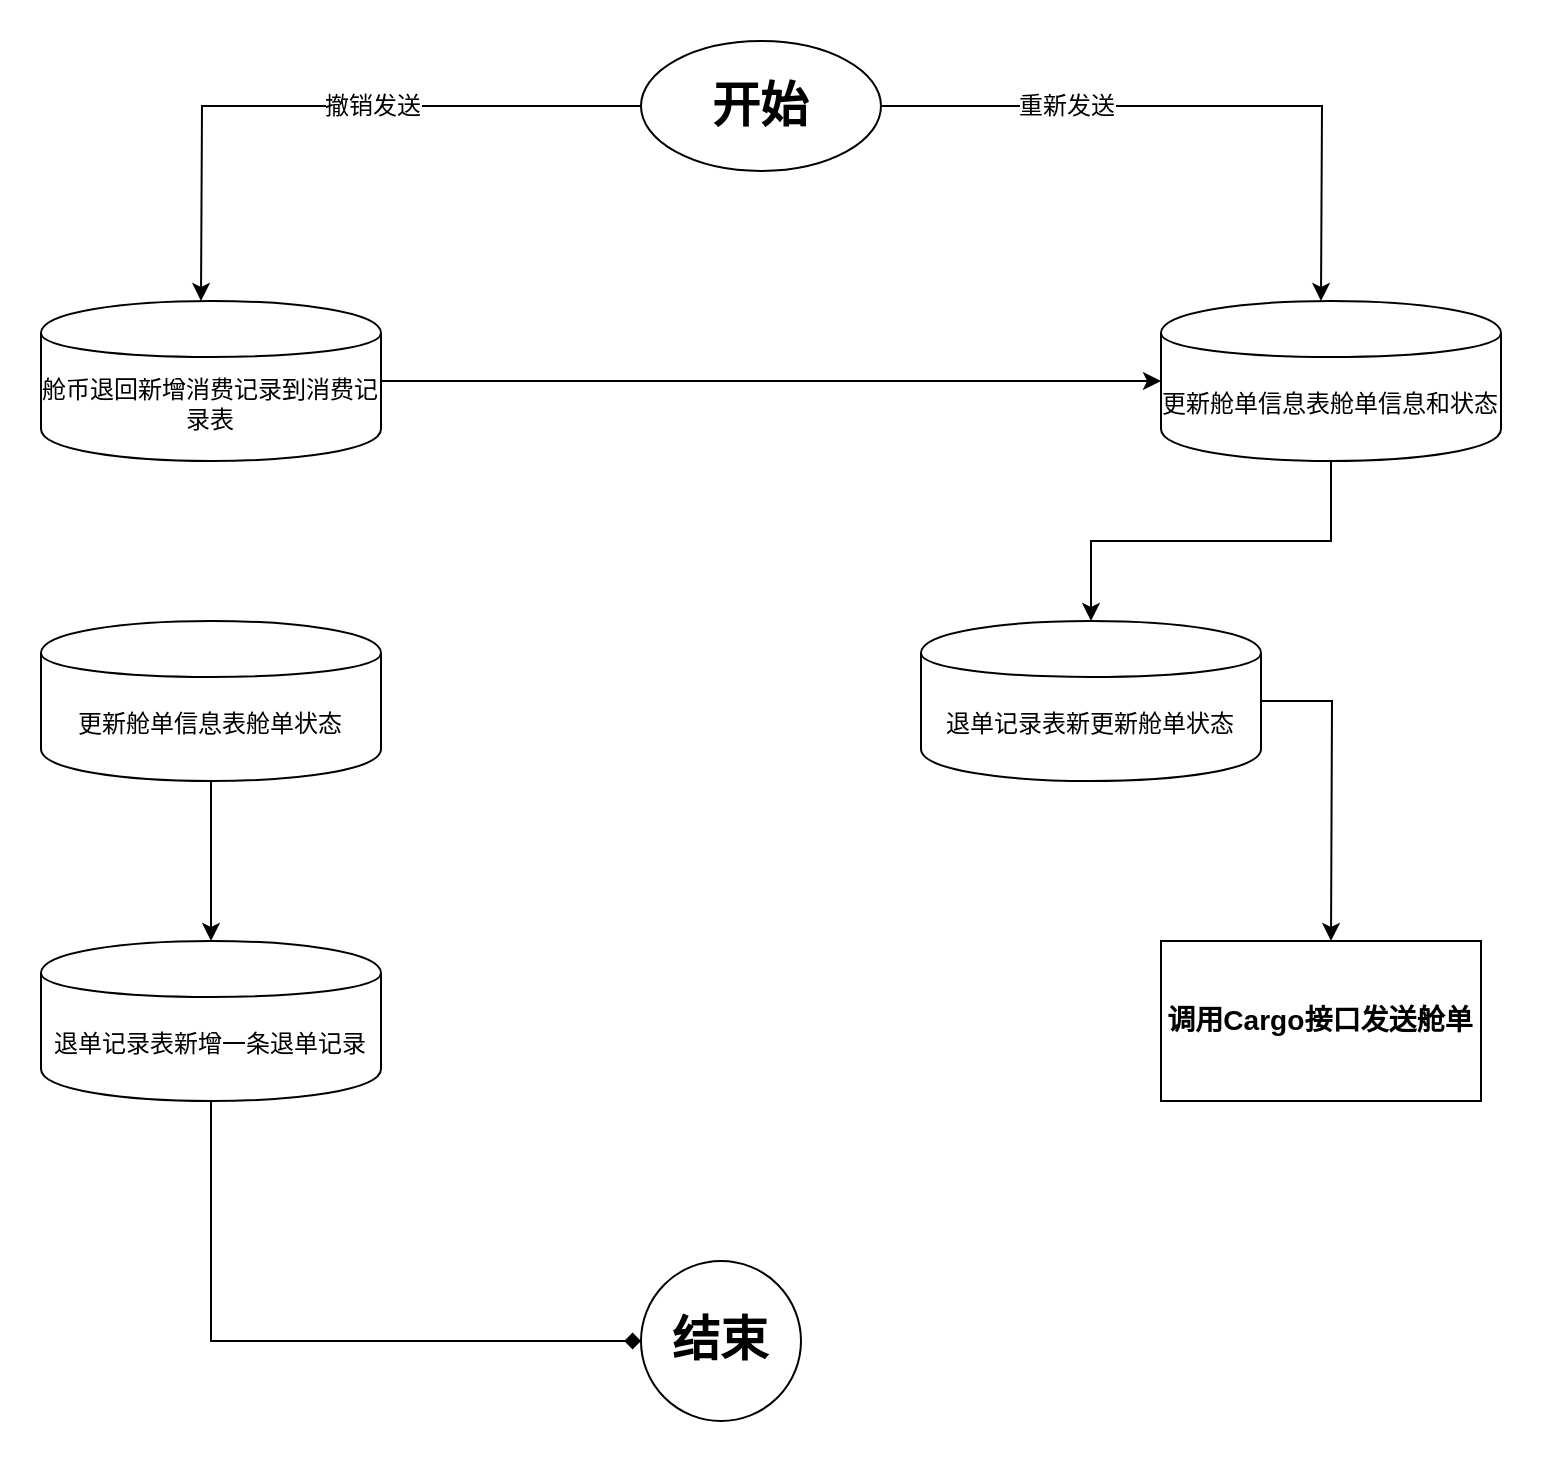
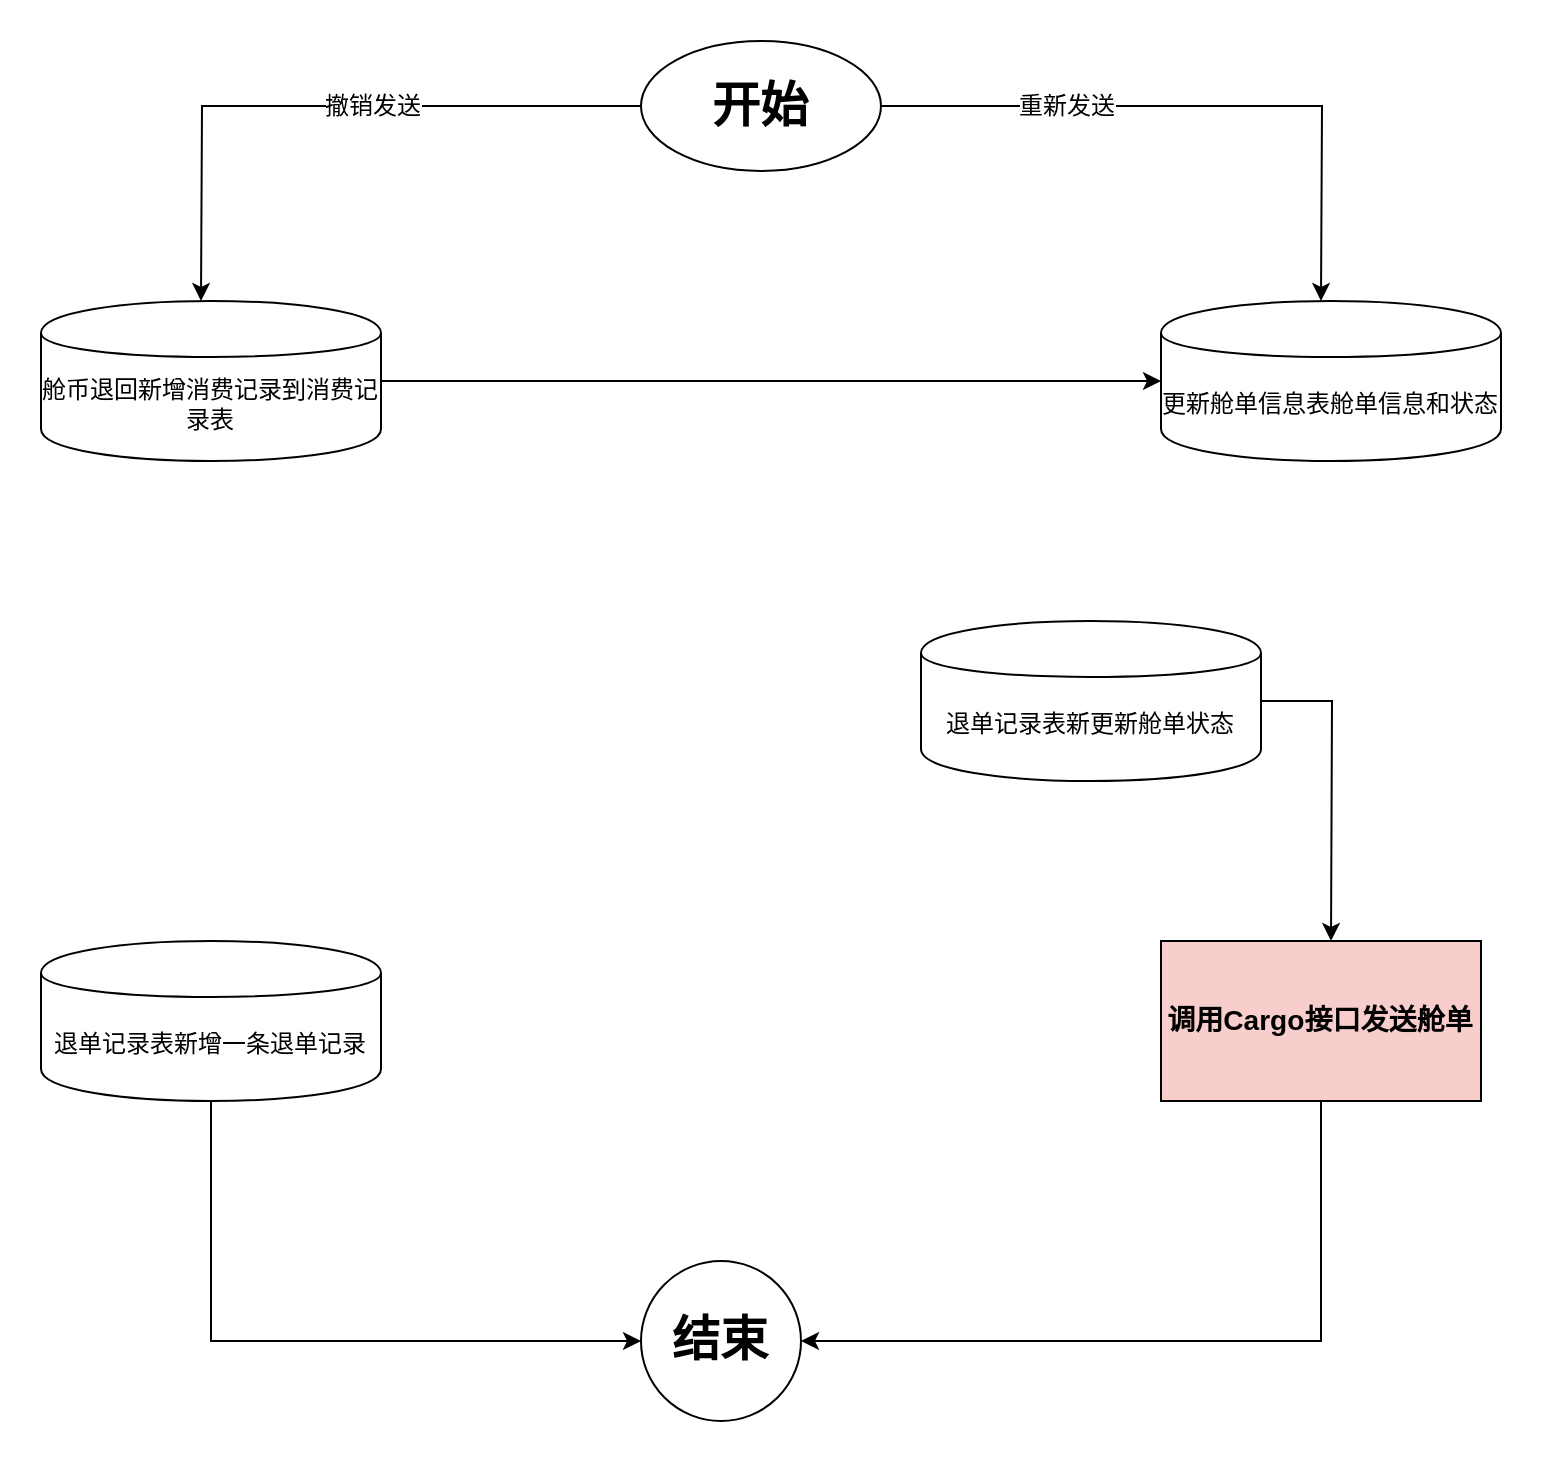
  <mxCell id="0" />
  <mxCell id="1" parent="0" />
  <mxCell id="2" style="edgeStyle=orthogonalEdgeStyle;rounded=0;orthogonalLoop=1;jettySize=auto;html=1;" edge="1" parent="1" source="6"><mxGeometry relative="1" as="geometry"><mxPoint x="660" y="150" as="targetPoint" /></mxGeometry></mxCell>
  <mxCell id="3" value="重新发送" style="text;html=1;resizable=0;points=[];align=center;verticalAlign=middle;labelBackgroundColor=#ffffff;" vertex="1" connectable="0" parent="2"><mxGeometry x="-0.419" relative="1" as="geometry"><mxPoint as="offset" /></mxGeometry></mxCell>
  <mxCell id="4" style="edgeStyle=orthogonalEdgeStyle;rounded=0;orthogonalLoop=1;jettySize=auto;html=1;" edge="1" parent="1" source="6"><mxGeometry relative="1" as="geometry"><mxPoint x="100" y="150" as="targetPoint" /></mxGeometry></mxCell>
  <mxCell id="5" value="撤销发送" style="text;html=1;resizable=0;points=[];align=center;verticalAlign=middle;labelBackgroundColor=#ffffff;" vertex="1" connectable="0" parent="4"><mxGeometry x="-0.148" relative="1" as="geometry"><mxPoint as="offset" /></mxGeometry></mxCell>
  <mxCell id="6" value="&lt;h1&gt;开始&lt;/h1&gt;" style="ellipse;whiteSpace=wrap;html=1;" vertex="1" parent="1"><mxGeometry x="320" y="20" width="120" height="65" as="geometry" /></mxCell>
  <mxCell id="7" value="" style="edgeStyle=orthogonalEdgeStyle;rounded=0;orthogonalLoop=1;jettySize=auto;html=1;" edge="1" parent="1" source="8" target="16"><mxGeometry relative="1" as="geometry" /></mxCell>
  <mxCell id="8" value="舱币退回新增消费记录到消费记录表" style="shape=cylinder;whiteSpace=wrap;html=1;boundedLbl=1;backgroundOutline=1;" vertex="1" parent="1"><mxGeometry x="20" y="150" width="170" height="80" as="geometry" /></mxCell>
- <mxCell id="9" value="" style="edgeStyle=orthogonalEdgeStyle;rounded=0;orthogonalLoop=1;jettySize=auto;html=1;" edge="1" parent="1" source="10" target="11"><mxGeometry relative="1" as="geometry" /></mxCell>
- <mxCell id="10" value="更新舱单信息表舱单状态" style="shape=cylinder;whiteSpace=wrap;html=1;boundedLbl=1;backgroundOutline=1;" vertex="1" parent="1"><mxGeometry x="20" y="310" width="170" height="80" as="geometry" /></mxCell>
  <mxCell id="11" value="退单记录表新增一条退单记录" style="shape=cylinder;whiteSpace=wrap;html=1;boundedLbl=1;backgroundOutline=1;" vertex="1" parent="1"><mxGeometry x="20" y="470" width="170" height="80" as="geometry" /></mxCell>
- <mxCell id="12" style="edgeStyle=orthogonalEdgeStyle;rounded=0;orthogonalLoop=1;jettySize=auto;html=1;exitX=0.5;exitY=1;exitDx=0;exitDy=0;endArrow=diamond;" edge="1" parent="1" source="11" target="14"><mxGeometry relative="1" as="geometry"><Array as="points"><mxPoint x="105" y="670" /></Array></mxGeometry></mxCell>
+ <mxCell id="12" style="edgeStyle=orthogonalEdgeStyle;rounded=0;orthogonalLoop=1;jettySize=auto;html=1;exitX=0.5;exitY=1;exitDx=0;exitDy=0;" edge="1" parent="1" source="11" target="14"><mxGeometry relative="1" as="geometry"><Array as="points"><mxPoint x="105" y="670" /></Array></mxGeometry></mxCell>
+ <mxCell id="13" style="edgeStyle=orthogonalEdgeStyle;rounded=0;orthogonalLoop=1;jettySize=auto;html=1;" edge="1" parent="1" source="19" target="14"><mxGeometry relative="1" as="geometry"><Array as="points"><mxPoint x="660" y="670" /></Array></mxGeometry></mxCell>
  <mxCell id="14" value="&lt;h1&gt;结束&lt;/h1&gt;" style="ellipse;whiteSpace=wrap;html=1;" vertex="1" parent="1"><mxGeometry x="320" y="630" width="80" height="80" as="geometry" /></mxCell>
- <mxCell id="15" value="" style="edgeStyle=orthogonalEdgeStyle;rounded=0;orthogonalLoop=1;jettySize=auto;html=1;" edge="1" parent="1" source="16" target="18"><mxGeometry relative="1" as="geometry" /></mxCell>
  <mxCell id="16" value="更新舱单信息表舱单信息和状态" style="shape=cylinder;whiteSpace=wrap;html=1;boundedLbl=1;backgroundOutline=1;" vertex="1" parent="1"><mxGeometry x="580" y="150" width="170" height="80" as="geometry" /></mxCell>
  <mxCell id="17" value="" style="edgeStyle=orthogonalEdgeStyle;rounded=0;orthogonalLoop=1;jettySize=auto;html=1;" edge="1" parent="1" source="18"><mxGeometry relative="1" as="geometry"><mxPoint x="665" y="470" as="targetPoint" /></mxGeometry></mxCell>
  <mxCell id="18" value="退单记录表新更新舱单状态" style="shape=cylinder;whiteSpace=wrap;html=1;boundedLbl=1;backgroundOutline=1;" vertex="1" parent="1"><mxGeometry x="460" y="310" width="170" height="80" as="geometry" /></mxCell>
- <mxCell id="19" value="&lt;h3&gt;调用Cargo接口发送舱单&lt;/h3&gt;" style="rounded=0;whiteSpace=wrap;html=1;" vertex="1" parent="1"><mxGeometry x="580" y="470" width="160" height="80" as="geometry" /></mxCell>
+ <mxCell id="19" value="&lt;h3&gt;调用Cargo接口发送舱单&lt;/h3&gt;" style="rounded=0;whiteSpace=wrap;html=1;fillColor=#f8cecc;" vertex="1" parent="1"><mxGeometry x="580" y="470" width="160" height="80" as="geometry" /></mxCell>
